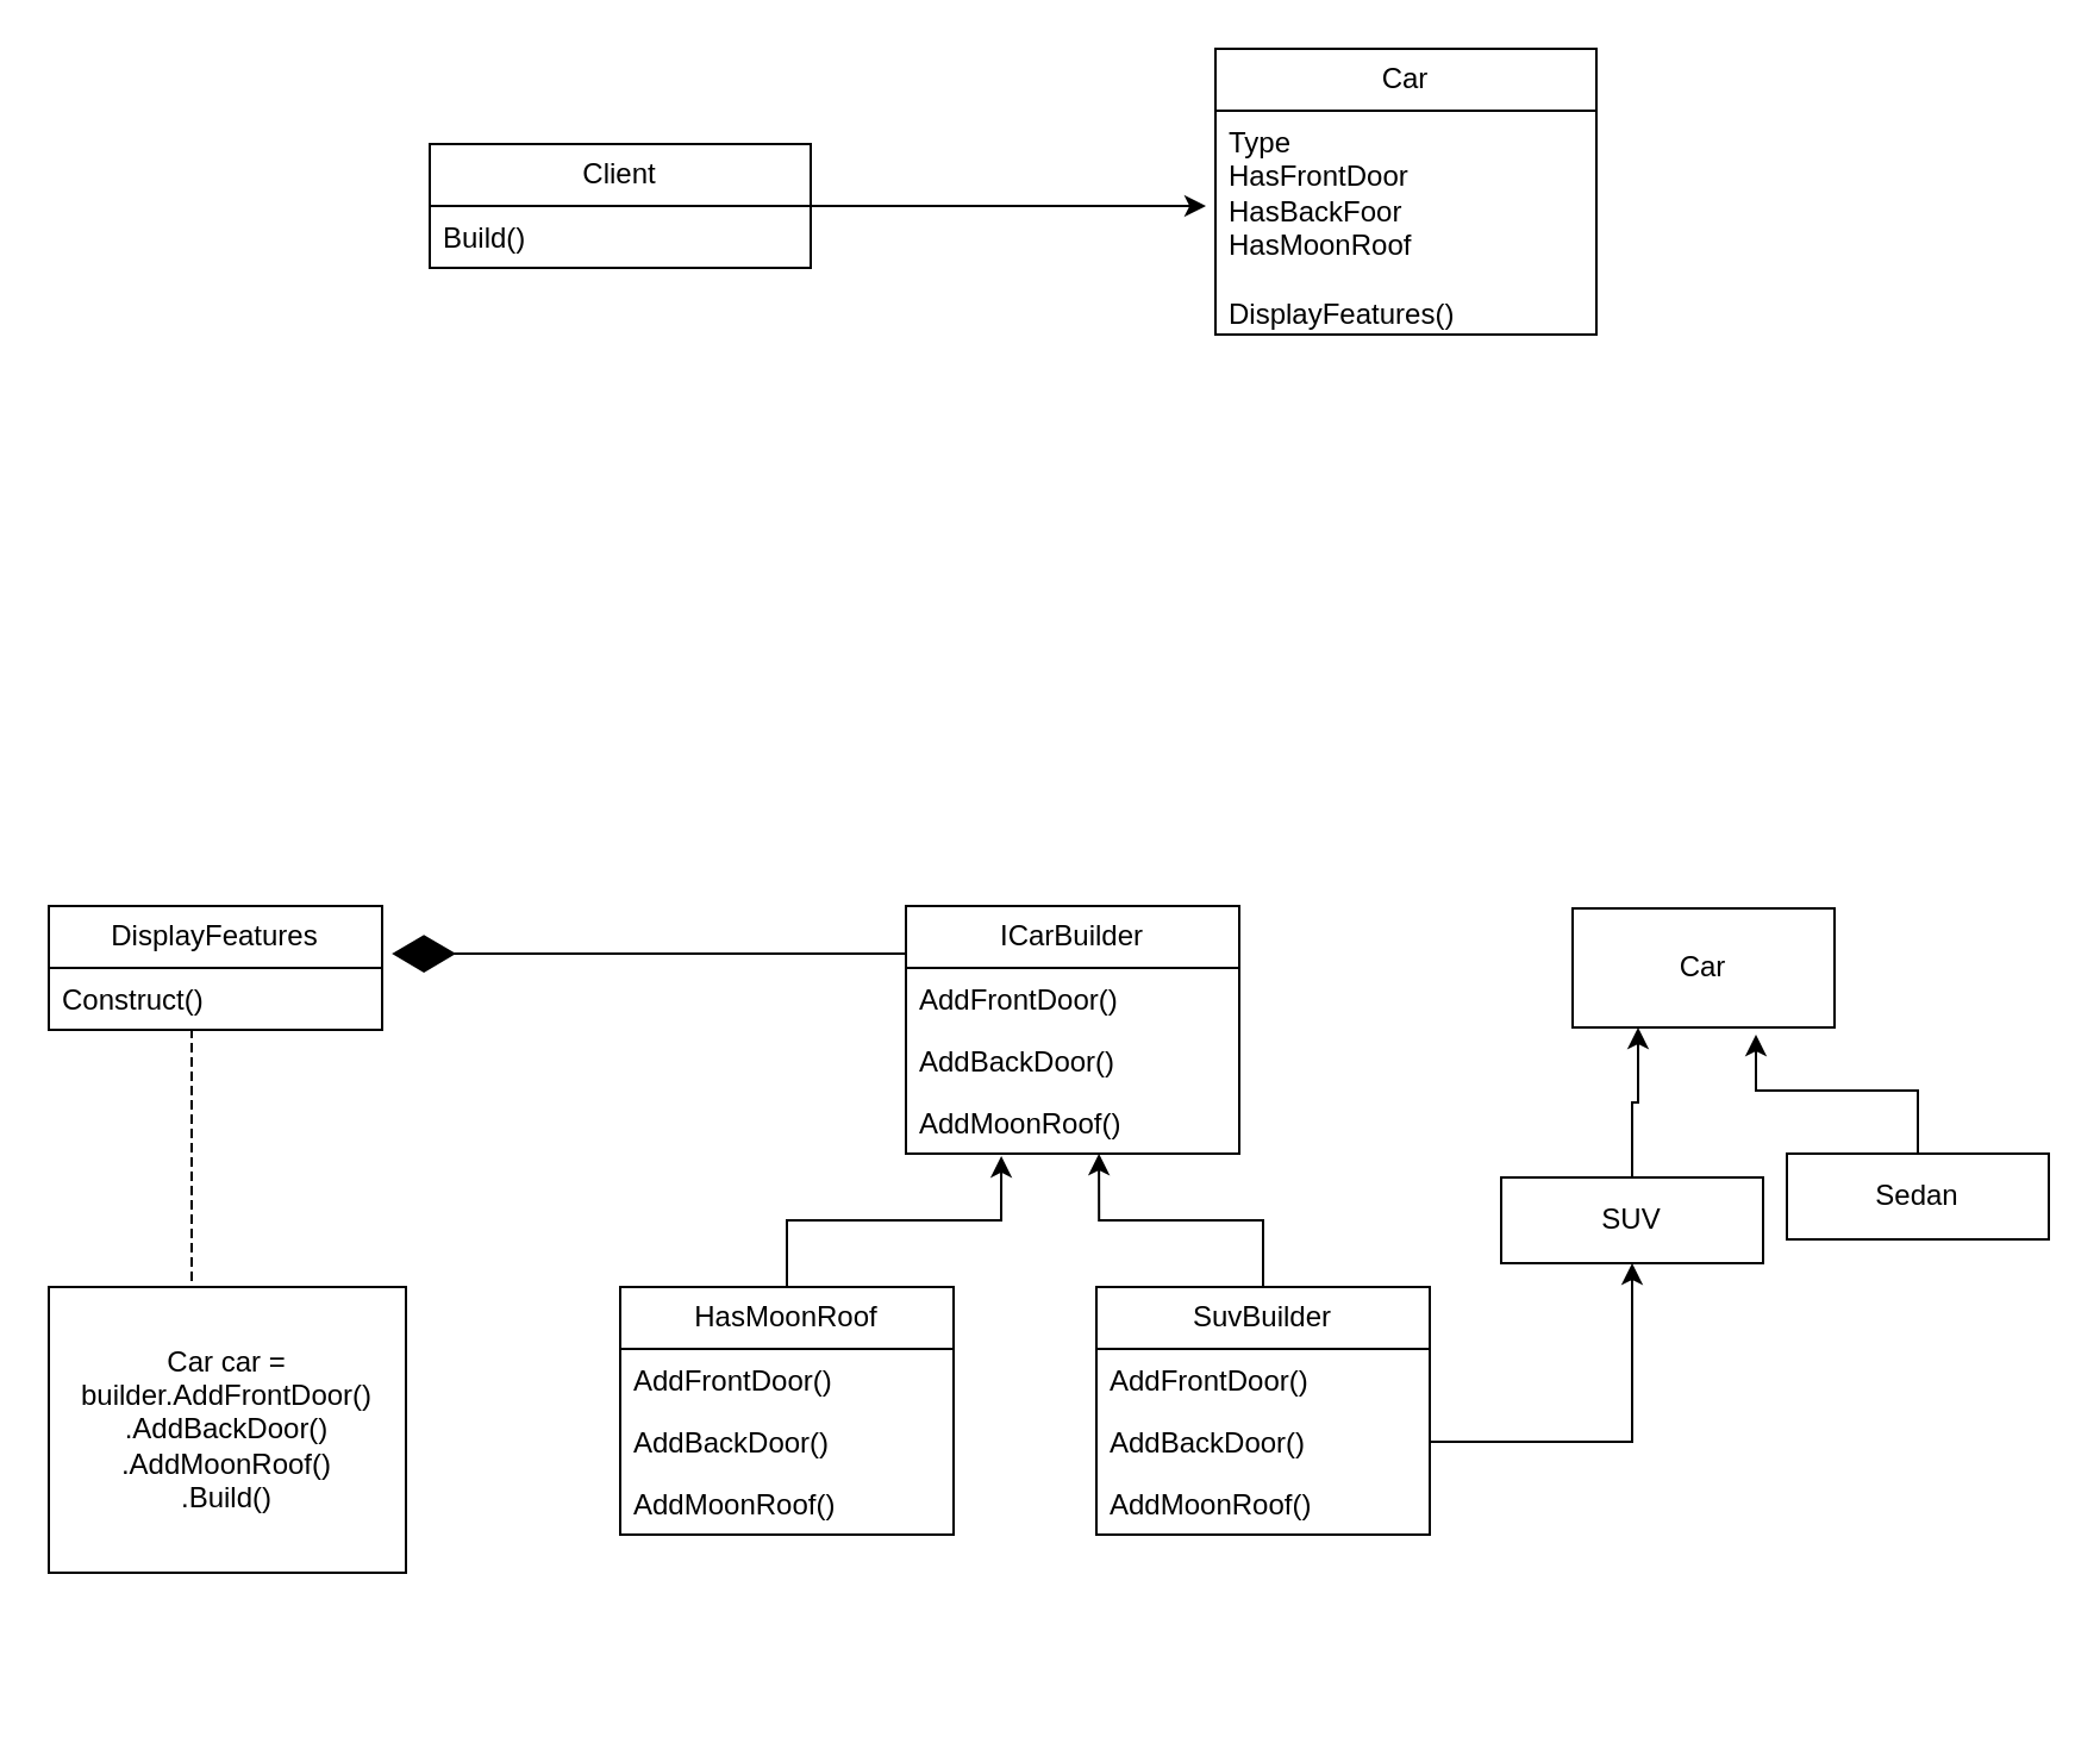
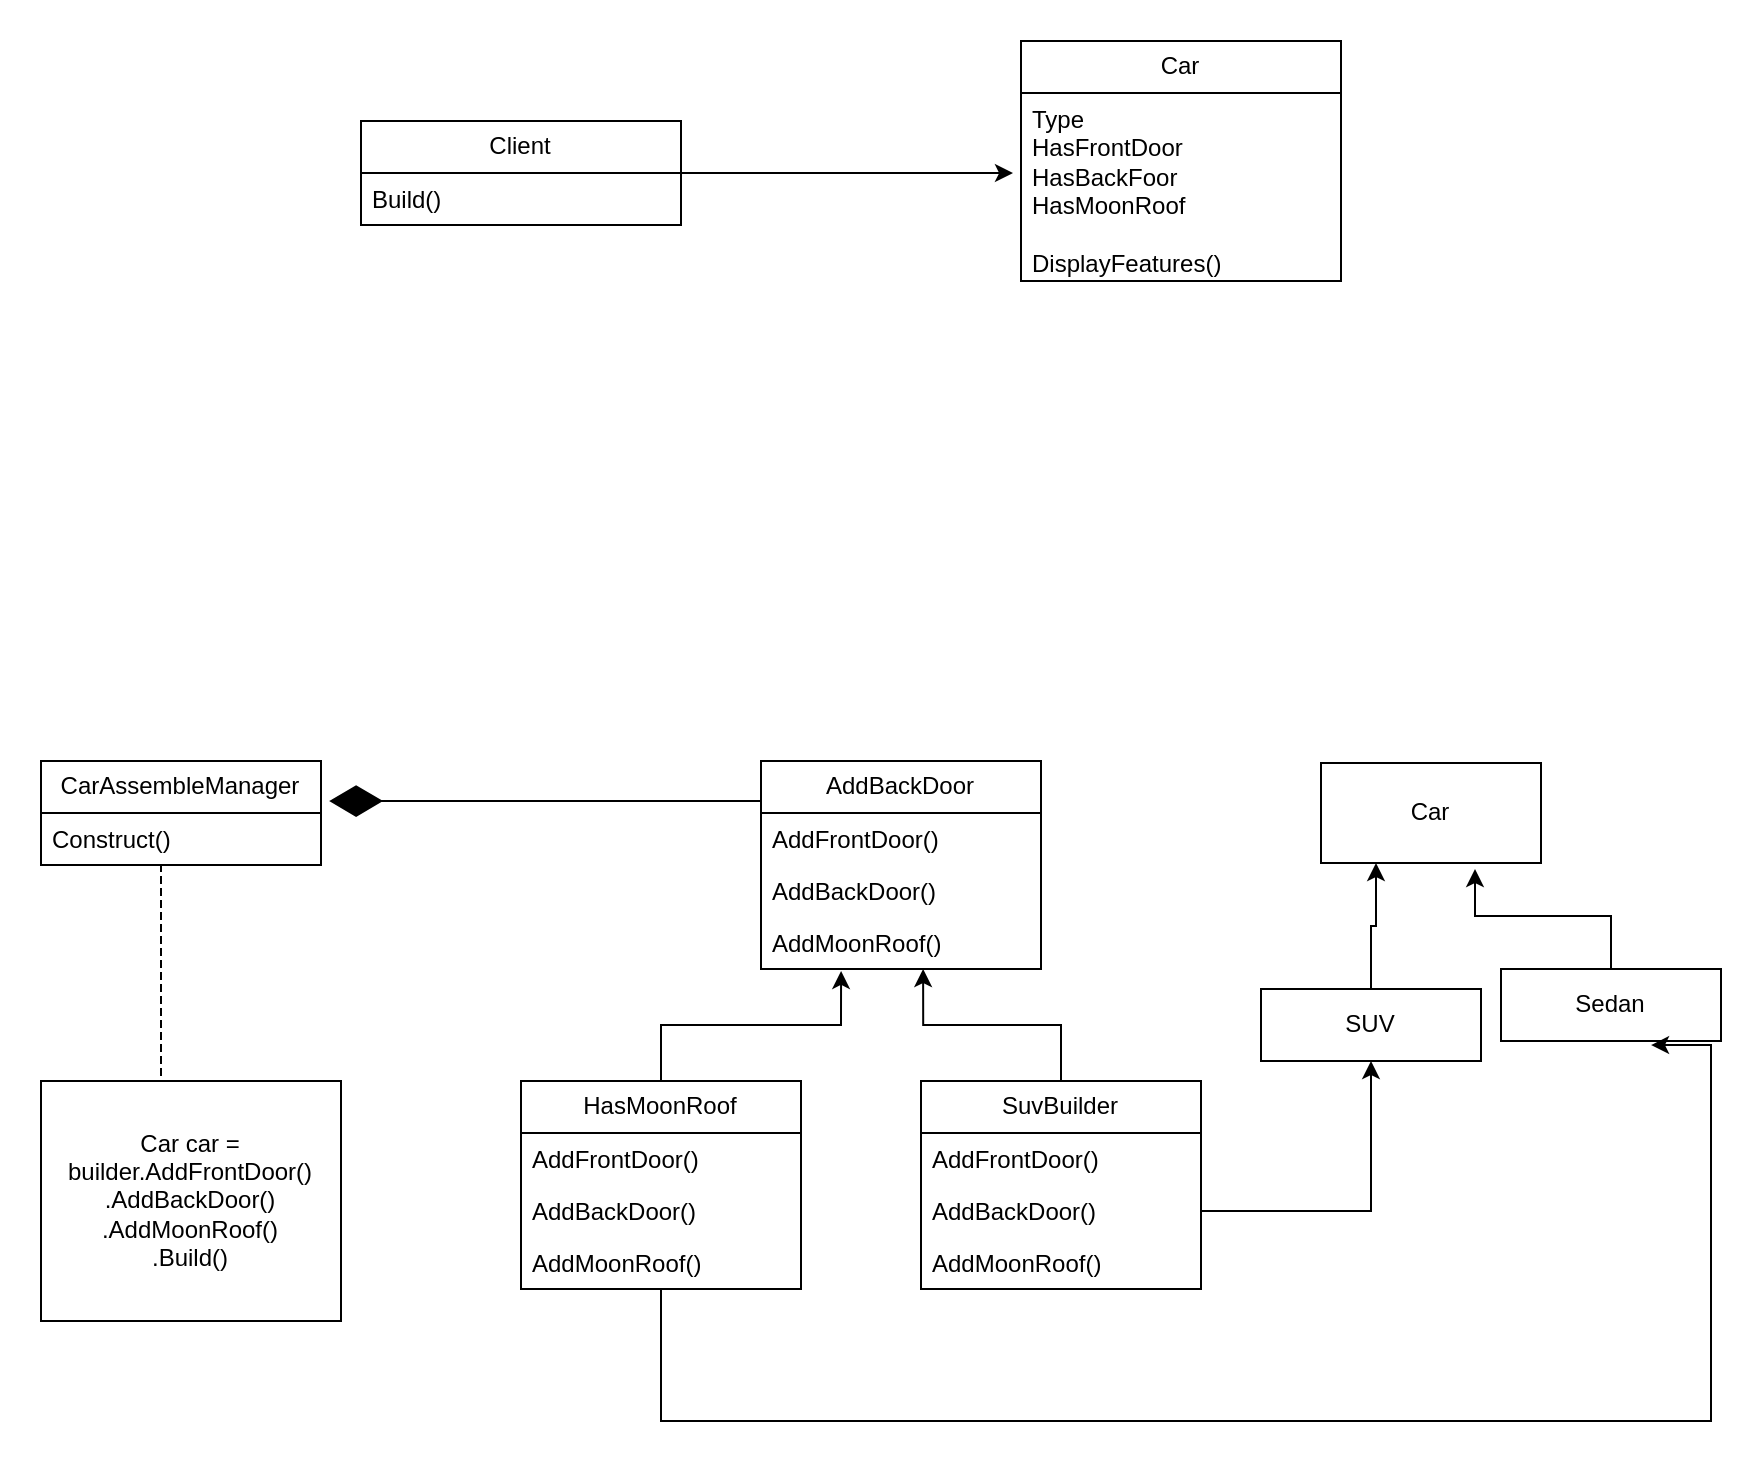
  <mxCell id="0" />
  <mxCell id="1" parent="0" />
  <mxCell id="2" value="Client" style="swimlane;fontStyle=0;childLayout=stackLayout;horizontal=1;startSize=26;fillColor=none;horizontalStack=0;resizeParent=1;resizeParentMax=0;resizeLast=0;collapsible=1;marginBottom=0;whiteSpace=wrap;html=1;" vertex="1" parent="1"><mxGeometry x="180" y="60" width="160" height="52" as="geometry" /></mxCell>
  <mxCell id="3" value="Build()" style="text;strokeColor=none;fillColor=none;align=left;verticalAlign=top;spacingLeft=4;spacingRight=4;overflow=hidden;rotatable=0;points=[[0,0.5],[1,0.5]];portConstraint=eastwest;whiteSpace=wrap;html=1;" vertex="1" parent="2"><mxGeometry y="26" width="160" height="26" as="geometry" /></mxCell>
  <mxCell id="4" value="Car" style="swimlane;fontStyle=0;childLayout=stackLayout;horizontal=1;startSize=26;fillColor=none;horizontalStack=0;resizeParent=1;resizeParentMax=0;resizeLast=0;collapsible=1;marginBottom=0;whiteSpace=wrap;html=1;" vertex="1" parent="1"><mxGeometry x="510" y="20" width="160" height="120" as="geometry" /></mxCell>
  <mxCell id="5" value="Type&lt;div&gt;HasFrontDoor&lt;/div&gt;&lt;div&gt;HasBackFoor&lt;/div&gt;&lt;div&gt;HasMoonRoof&lt;/div&gt;&lt;div&gt;&lt;br&gt;&lt;/div&gt;&lt;div&gt;DisplayFeatures()&lt;/div&gt;" style="text;strokeColor=none;fillColor=none;align=left;verticalAlign=top;spacingLeft=4;spacingRight=4;overflow=hidden;rotatable=0;points=[[0,0.5],[1,0.5]];portConstraint=eastwest;whiteSpace=wrap;html=1;" vertex="1" parent="4"><mxGeometry y="26" width="160" height="94" as="geometry" /></mxCell>
  <mxCell id="6" style="edgeStyle=orthogonalEdgeStyle;rounded=0;orthogonalLoop=1;jettySize=auto;html=1;entryX=-0.025;entryY=0.426;entryDx=0;entryDy=0;entryPerimeter=0;" edge="1" parent="1" source="2" target="5"><mxGeometry relative="1" as="geometry" /></mxCell>
- <mxCell id="7" value="ICarBuilder" style="swimlane;fontStyle=0;childLayout=stackLayout;horizontal=1;startSize=26;fillColor=none;horizontalStack=0;resizeParent=1;resizeParentMax=0;resizeLast=0;collapsible=1;marginBottom=0;whiteSpace=wrap;html=1;" vertex="1" parent="1"><mxGeometry x="380" y="380" width="140" height="104" as="geometry" /></mxCell>
+ <mxCell id="7" value="AddBackDoor" style="swimlane;fontStyle=0;childLayout=stackLayout;horizontal=1;startSize=26;fillColor=none;horizontalStack=0;resizeParent=1;resizeParentMax=0;resizeLast=0;collapsible=1;marginBottom=0;whiteSpace=wrap;html=1;" vertex="1" parent="1"><mxGeometry x="380" y="380" width="140" height="104" as="geometry" /></mxCell>
  <mxCell id="8" value="AddFrontDoor()" style="text;strokeColor=none;fillColor=none;align=left;verticalAlign=top;spacingLeft=4;spacingRight=4;overflow=hidden;rotatable=0;points=[[0,0.5],[1,0.5]];portConstraint=eastwest;whiteSpace=wrap;html=1;" vertex="1" parent="7"><mxGeometry y="26" width="140" height="26" as="geometry" /></mxCell>
  <mxCell id="9" value="AddBackDoor()" style="text;strokeColor=none;fillColor=none;align=left;verticalAlign=top;spacingLeft=4;spacingRight=4;overflow=hidden;rotatable=0;points=[[0,0.5],[1,0.5]];portConstraint=eastwest;whiteSpace=wrap;html=1;" vertex="1" parent="7"><mxGeometry y="52" width="140" height="26" as="geometry" /></mxCell>
  <mxCell id="10" value="AddMoonRoof()" style="text;strokeColor=none;fillColor=none;align=left;verticalAlign=top;spacingLeft=4;spacingRight=4;overflow=hidden;rotatable=0;points=[[0,0.5],[1,0.5]];portConstraint=eastwest;whiteSpace=wrap;html=1;" vertex="1" parent="7"><mxGeometry y="78" width="140" height="26" as="geometry" /></mxCell>
  <mxCell id="11" value="HasMoonRoof" style="swimlane;fontStyle=0;childLayout=stackLayout;horizontal=1;startSize=26;fillColor=none;horizontalStack=0;resizeParent=1;resizeParentMax=0;resizeLast=0;collapsible=1;marginBottom=0;whiteSpace=wrap;html=1;" vertex="1" parent="1"><mxGeometry x="260" y="540" width="140" height="104" as="geometry" /></mxCell>
  <mxCell id="12" value="AddFrontDoor()" style="text;strokeColor=none;fillColor=none;align=left;verticalAlign=top;spacingLeft=4;spacingRight=4;overflow=hidden;rotatable=0;points=[[0,0.5],[1,0.5]];portConstraint=eastwest;whiteSpace=wrap;html=1;" vertex="1" parent="11"><mxGeometry y="26" width="140" height="26" as="geometry" /></mxCell>
  <mxCell id="13" value="AddBackDoor()" style="text;strokeColor=none;fillColor=none;align=left;verticalAlign=top;spacingLeft=4;spacingRight=4;overflow=hidden;rotatable=0;points=[[0,0.5],[1,0.5]];portConstraint=eastwest;whiteSpace=wrap;html=1;" vertex="1" parent="11"><mxGeometry y="52" width="140" height="26" as="geometry" /></mxCell>
  <mxCell id="14" value="AddMoonRoof()" style="text;strokeColor=none;fillColor=none;align=left;verticalAlign=top;spacingLeft=4;spacingRight=4;overflow=hidden;rotatable=0;points=[[0,0.5],[1,0.5]];portConstraint=eastwest;whiteSpace=wrap;html=1;" vertex="1" parent="11"><mxGeometry y="78" width="140" height="26" as="geometry" /></mxCell>
  <mxCell id="15" style="edgeStyle=orthogonalEdgeStyle;rounded=0;orthogonalLoop=1;jettySize=auto;html=1;exitX=0.5;exitY=0;exitDx=0;exitDy=0;entryX=0.579;entryY=1;entryDx=0;entryDy=0;entryPerimeter=0;" edge="1" parent="1" source="16" target="10"><mxGeometry relative="1" as="geometry"><mxPoint x="460" y="490" as="targetPoint" /></mxGeometry></mxCell>
  <mxCell id="16" value="SuvBuilder" style="swimlane;fontStyle=0;childLayout=stackLayout;horizontal=1;startSize=26;fillColor=none;horizontalStack=0;resizeParent=1;resizeParentMax=0;resizeLast=0;collapsible=1;marginBottom=0;whiteSpace=wrap;html=1;" vertex="1" parent="1"><mxGeometry x="460" y="540" width="140" height="104" as="geometry" /></mxCell>
  <mxCell id="17" value="AddFrontDoor()" style="text;strokeColor=none;fillColor=none;align=left;verticalAlign=top;spacingLeft=4;spacingRight=4;overflow=hidden;rotatable=0;points=[[0,0.5],[1,0.5]];portConstraint=eastwest;whiteSpace=wrap;html=1;" vertex="1" parent="16"><mxGeometry y="26" width="140" height="26" as="geometry" /></mxCell>
  <mxCell id="18" value="AddBackDoor()" style="text;strokeColor=none;fillColor=none;align=left;verticalAlign=top;spacingLeft=4;spacingRight=4;overflow=hidden;rotatable=0;points=[[0,0.5],[1,0.5]];portConstraint=eastwest;whiteSpace=wrap;html=1;" vertex="1" parent="16"><mxGeometry y="52" width="140" height="26" as="geometry" /></mxCell>
  <mxCell id="19" value="AddMoonRoof()" style="text;strokeColor=none;fillColor=none;align=left;verticalAlign=top;spacingLeft=4;spacingRight=4;overflow=hidden;rotatable=0;points=[[0,0.5],[1,0.5]];portConstraint=eastwest;whiteSpace=wrap;html=1;" vertex="1" parent="16"><mxGeometry y="78" width="140" height="26" as="geometry" /></mxCell>
  <mxCell id="20" style="edgeStyle=orthogonalEdgeStyle;rounded=0;orthogonalLoop=1;jettySize=auto;html=1;entryX=0.286;entryY=1.038;entryDx=0;entryDy=0;entryPerimeter=0;" edge="1" parent="1" source="11" target="10"><mxGeometry relative="1" as="geometry" /></mxCell>
- <mxCell id="21" value="DisplayFeatures" style="swimlane;fontStyle=0;childLayout=stackLayout;horizontal=1;startSize=26;fillColor=none;horizontalStack=0;resizeParent=1;resizeParentMax=0;resizeLast=0;collapsible=1;marginBottom=0;whiteSpace=wrap;html=1;" vertex="1" parent="1"><mxGeometry x="20" y="380" width="140" height="52" as="geometry" /></mxCell>
+ <mxCell id="21" value="CarAssembleManager" style="swimlane;fontStyle=0;childLayout=stackLayout;horizontal=1;startSize=26;fillColor=none;horizontalStack=0;resizeParent=1;resizeParentMax=0;resizeLast=0;collapsible=1;marginBottom=0;whiteSpace=wrap;html=1;" vertex="1" parent="1"><mxGeometry x="20" y="380" width="140" height="52" as="geometry" /></mxCell>
  <mxCell id="22" value="Construct()" style="text;strokeColor=none;fillColor=none;align=left;verticalAlign=top;spacingLeft=4;spacingRight=4;overflow=hidden;rotatable=0;points=[[0,0.5],[1,0.5]];portConstraint=eastwest;whiteSpace=wrap;html=1;" vertex="1" parent="21"><mxGeometry y="26" width="140" height="26" as="geometry" /></mxCell>
  <mxCell id="23" value="" style="endArrow=diamondThin;endFill=1;endSize=24;html=1;rounded=0;entryX=1.029;entryY=0.385;entryDx=0;entryDy=0;entryPerimeter=0;" edge="1" parent="1" target="21"><mxGeometry width="160" relative="1" as="geometry"><mxPoint x="380" y="400" as="sourcePoint" /><mxPoint x="280" y="400" as="targetPoint" /></mxGeometry></mxCell>
  <mxCell id="24" value="Car car = builder.AddFrontDoor()&lt;div&gt;.AddBackDoor()&lt;/div&gt;&lt;div&gt;.AddMoonRoof()&lt;/div&gt;&lt;div&gt;.Build()&lt;/div&gt;" style="html=1;whiteSpace=wrap;" vertex="1" parent="1"><mxGeometry x="20" y="540" width="150" height="120" as="geometry" /></mxCell>
  <mxCell id="25" value="" style="shape=partialRectangle;fillColor=none;align=left;verticalAlign=middle;strokeColor=none;spacingLeft=34;rotatable=0;points=[[0,0.5],[1,0.5]];portConstraint=eastwest;dropTarget=0;" vertex="1" parent="1"><mxGeometry x="50" y="432" width="90" height="108" as="geometry" /></mxCell>
  <mxCell id="26" value="" style="shape=partialRectangle;top=0;left=0;bottom=0;fillColor=none;stokeWidth=1;dashed=1;align=left;verticalAlign=middle;spacingLeft=4;spacingRight=4;overflow=hidden;rotatable=0;points=[];portConstraint=eastwest;part=1;" vertex="1" connectable="0" parent="25"><mxGeometry width="30" height="108" as="geometry" /></mxCell>
  <mxCell id="27" value="Car" style="html=1;whiteSpace=wrap;" vertex="1" parent="1"><mxGeometry x="660" y="381" width="110" height="50" as="geometry" /></mxCell>
  <mxCell id="28" value="Sedan" style="html=1;whiteSpace=wrap;" vertex="1" parent="1"><mxGeometry x="750" y="484" width="110" height="36" as="geometry" /></mxCell>
  <mxCell id="29" style="edgeStyle=orthogonalEdgeStyle;rounded=0;orthogonalLoop=1;jettySize=auto;html=1;entryX=0.25;entryY=1;entryDx=0;entryDy=0;" edge="1" parent="1" source="30" target="27"><mxGeometry relative="1" as="geometry" /></mxCell>
  <mxCell id="30" value="SUV" style="html=1;whiteSpace=wrap;" vertex="1" parent="1"><mxGeometry x="630" y="494" width="110" height="36" as="geometry" /></mxCell>
  <mxCell id="31" style="edgeStyle=orthogonalEdgeStyle;rounded=0;orthogonalLoop=1;jettySize=auto;html=1;entryX=0.5;entryY=1;entryDx=0;entryDy=0;" edge="1" parent="1" source="18" target="30"><mxGeometry relative="1" as="geometry" /></mxCell>
+ <mxCell id="32" style="edgeStyle=orthogonalEdgeStyle;rounded=0;orthogonalLoop=1;jettySize=auto;html=1;entryX=0.682;entryY=1.056;entryDx=0;entryDy=0;entryPerimeter=0;" edge="1" parent="1" source="11" target="28"><mxGeometry relative="1" as="geometry"><Array as="points"><mxPoint x="330" y="710" /><mxPoint x="855" y="710" /></Array></mxGeometry></mxCell>
  <mxCell id="33" style="edgeStyle=orthogonalEdgeStyle;rounded=0;orthogonalLoop=1;jettySize=auto;html=1;entryX=0.7;entryY=1.06;entryDx=0;entryDy=0;entryPerimeter=0;" edge="1" parent="1" source="28" target="27"><mxGeometry relative="1" as="geometry" /></mxCell>
